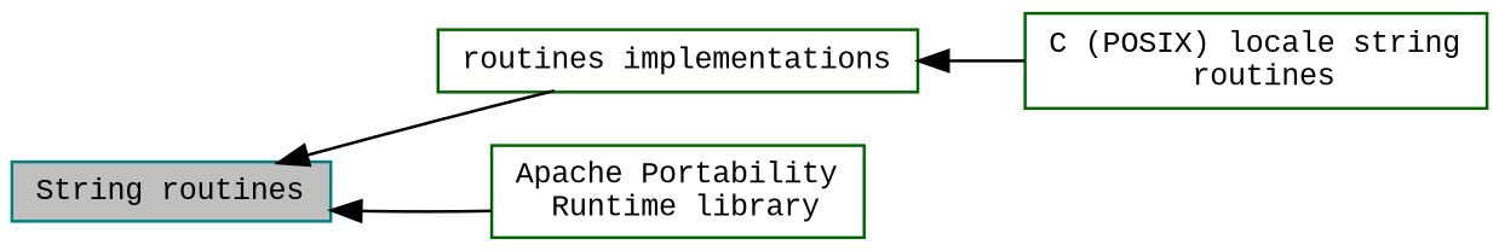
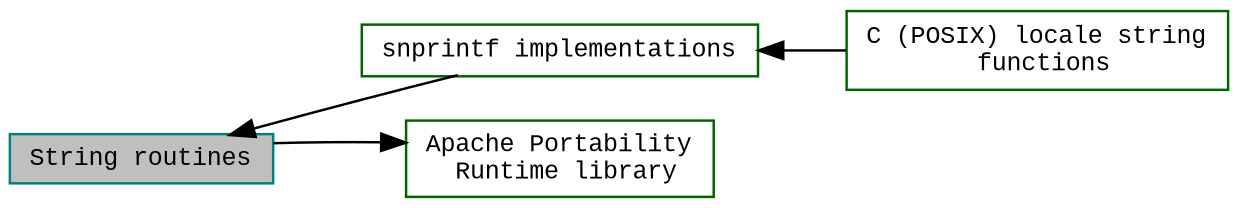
  digraph {
    fontname="Liberation Mono"
    rankdir=LR
    node [color=darkgreen fillcolor=white fontname="Liberation Mono" fontsize=10 shape=record style=filled]
    edge [dir=back fontname="Liberation Mono" fontsize=10 labelfontname=Helvetica labelfontsize=10 shape=plaintext style=solid]
-   n1 [height=0.2 label="C (POSIX) locale string\l routines" width=0.4]
+   n1 [height=0.2 label="C (POSIX) locale string\l functions" width=0.4]
    n2 [color=teal fillcolor=grey75 fontcolor=black height=0.2 label="String routines" width=0.4]
-   n3 [height=0.2 label="routines implementations" width=0.4]
+   n3 [height=0.2 label="snprintf implementations" width=0.4]
    n4 [height=0.2 label="Apache Portability\l Runtime library" width=0.4]
    n2 -> n3
    n3 -> n1
-   n2 -> n4
+   n4 -> n2
  }
